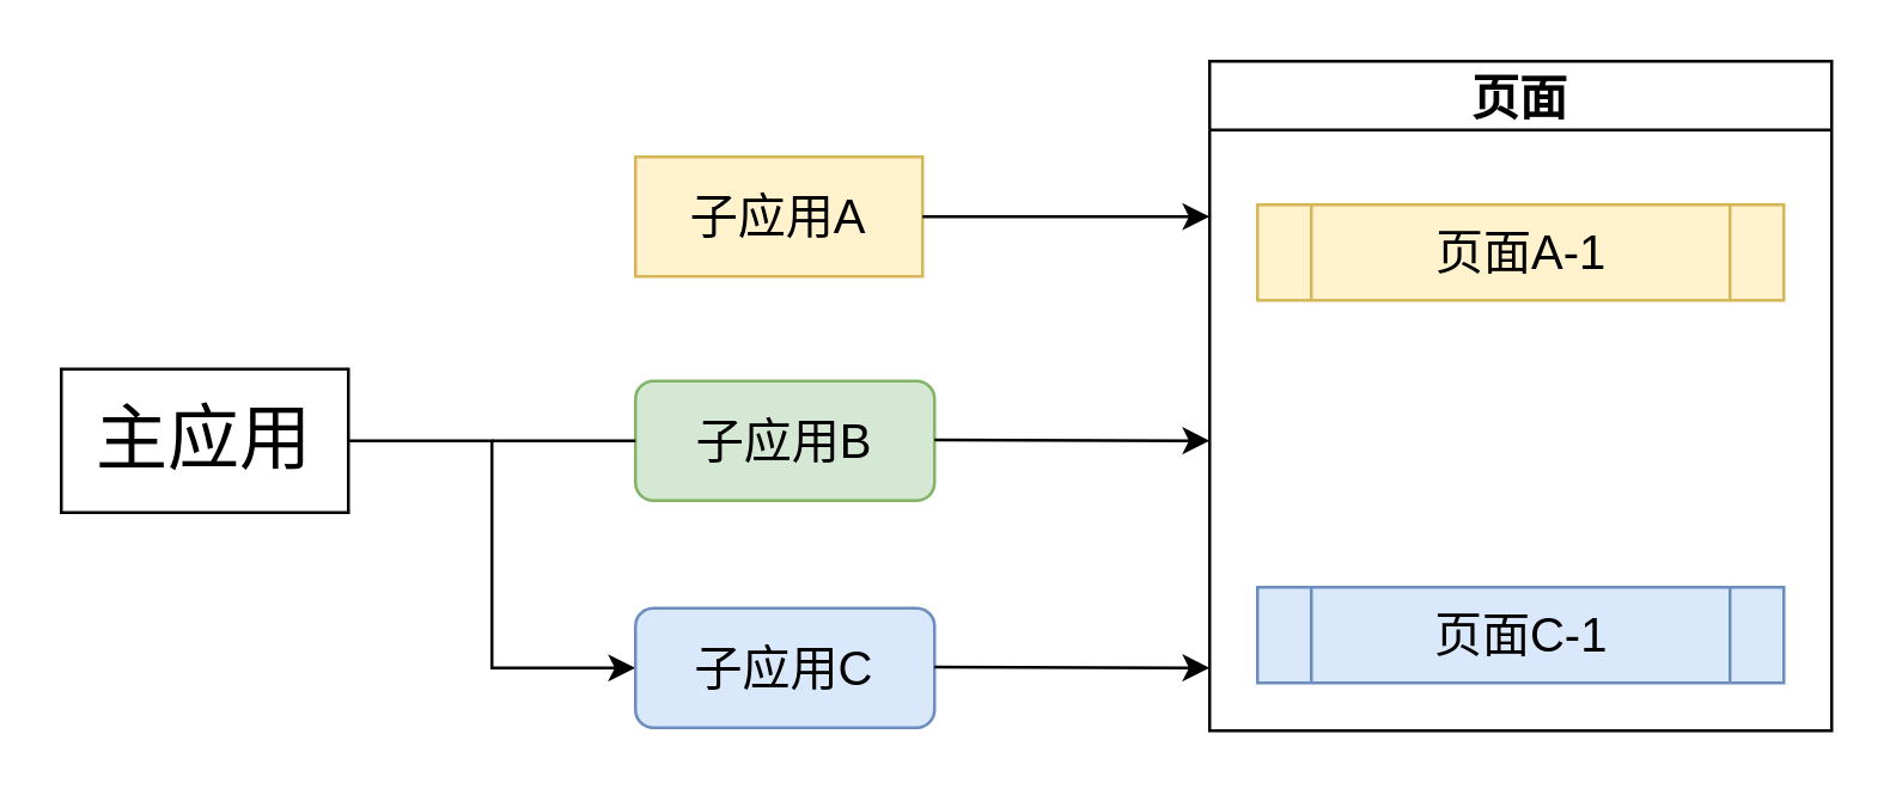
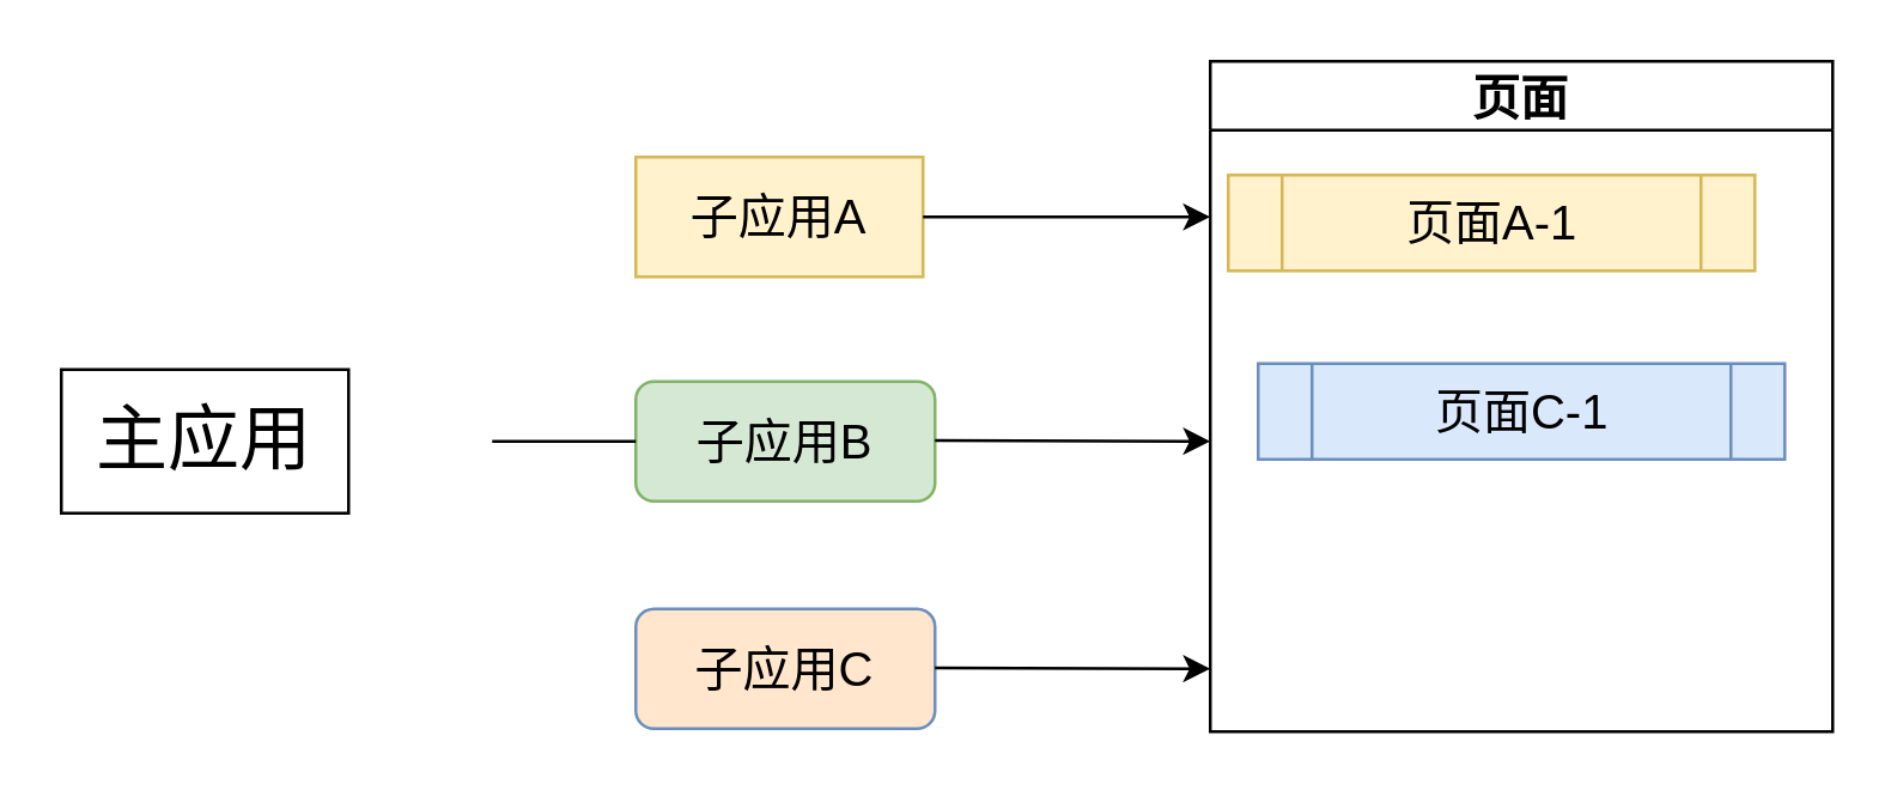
  <mxCell id="0" />
  <mxCell id="1" parent="0" />
  <mxCell id="2" value="&lt;font style=&quot;font-size: 16px&quot;&gt;子应用A&lt;/font&gt;" style="whiteSpace=wrap;html=1;labelBackgroundColor=none;fillColor=#fff2cc;strokeColor=#d6b656;rounded=0;" vertex="1" parent="1"><mxGeometry x="212" y="52" width="96" height="40" as="geometry" /></mxCell>
- <mxCell id="3" style="edgeStyle=orthogonalEdgeStyle;rounded=0;orthogonalLoop=1;jettySize=auto;html=1;entryX=0;entryY=0.5;entryDx=0;entryDy=0;fontSize=16;" edge="1" parent="1" source="4" target="6"><mxGeometry relative="1" as="geometry"><Array as="points"><mxPoint x="164" y="147" /><mxPoint x="164" y="223" /></Array></mxGeometry></mxCell>
  <mxCell id="4" value="&lt;span&gt;主应用&lt;/span&gt;" style="rounded=0;whiteSpace=wrap;html=1;fontSize=24;" vertex="1" parent="1"><mxGeometry x="20" y="123" width="96" height="48" as="geometry" /></mxCell>
  <mxCell id="5" value="子应用B" style="rounded=1;whiteSpace=wrap;html=1;fontSize=16;fillColor=#d5e8d4;strokeColor=#82b366;" vertex="1" parent="1"><mxGeometry x="212" y="127" width="100" height="40" as="geometry" /></mxCell>
- <mxCell id="6" value="子应用C" style="rounded=1;whiteSpace=wrap;html=1;fontSize=16;fillColor=#dae8fc;strokeColor=#6c8ebf;" vertex="1" parent="1"><mxGeometry x="212" y="203" width="100" height="40" as="geometry" /></mxCell>
+ <mxCell id="6" value="子应用C" style="rounded=1;whiteSpace=wrap;html=1;fontSize=16;fillColor=#ffe6cc;strokeColor=#6c8ebf;" vertex="1" parent="1"><mxGeometry x="212" y="203" width="100" height="40" as="geometry" /></mxCell>
  <mxCell id="7" value="页面" style="swimlane;fontSize=16;" vertex="1" parent="1"><mxGeometry x="404" y="20" width="208" height="224" as="geometry" /></mxCell>
- <mxCell id="8" value="页面A-1" style="shape=process;whiteSpace=wrap;html=1;backgroundOutline=1;fontSize=16;fillColor=#fff2cc;strokeColor=#d6b656;" vertex="1" parent="7"><mxGeometry x="16" y="48" width="176" height="32" as="geometry" /></mxCell>
- <mxCell id="9" value="页面C-1" style="shape=process;whiteSpace=wrap;html=1;backgroundOutline=1;fontSize=16;fillColor=#dae8fc;strokeColor=#6c8ebf;" vertex="1" parent="7"><mxGeometry x="16" y="176" width="176" height="32" as="geometry" /></mxCell>
+ <mxCell id="8" value="页面A-1" style="shape=process;whiteSpace=wrap;html=1;backgroundOutline=1;fontSize=16;fillColor=#fff2cc;strokeColor=#d6b656;" vertex="1" parent="7"><mxGeometry x="6" y="38" width="176" height="32" as="geometry" /></mxCell>
+ <mxCell id="9" value="页面C-1" style="shape=process;whiteSpace=wrap;html=1;backgroundOutline=1;fontSize=16;fillColor=#dae8fc;strokeColor=#6c8ebf;" vertex="1" parent="7"><mxGeometry x="16" y="101" width="176" height="32" as="geometry" /></mxCell>
  <mxCell id="10" value="" style="line;strokeWidth=1;html=1;labelBackgroundColor=none;fontSize=16;fillColor=#FFFF33;gradientColor=#ffffff;" vertex="1" parent="1"><mxGeometry x="164" y="142" width="48" height="10" as="geometry" /></mxCell>
  <mxCell id="11" value="" style="endArrow=classic;html=1;rounded=0;fontSize=16;exitX=1;exitY=0.5;exitDx=0;exitDy=0;" edge="1" parent="1" source="2"><mxGeometry width="50" height="50" relative="1" as="geometry"><mxPoint x="324" y="86" as="sourcePoint" /><mxPoint x="404" y="72" as="targetPoint" /></mxGeometry></mxCell>
  <mxCell id="12" value="" style="endArrow=classic;html=1;rounded=0;fontSize=16;exitX=1;exitY=0.5;exitDx=0;exitDy=0;" edge="1" parent="1"><mxGeometry width="50" height="50" relative="1" as="geometry"><mxPoint x="312" y="146.66" as="sourcePoint" /><mxPoint x="404" y="147" as="targetPoint" /></mxGeometry></mxCell>
  <mxCell id="13" value="" style="endArrow=classic;html=1;rounded=0;fontSize=16;exitX=1;exitY=0.5;exitDx=0;exitDy=0;" edge="1" parent="1"><mxGeometry width="50" height="50" relative="1" as="geometry"><mxPoint x="312" y="222.66" as="sourcePoint" /><mxPoint x="404" y="223" as="targetPoint" /></mxGeometry></mxCell>
